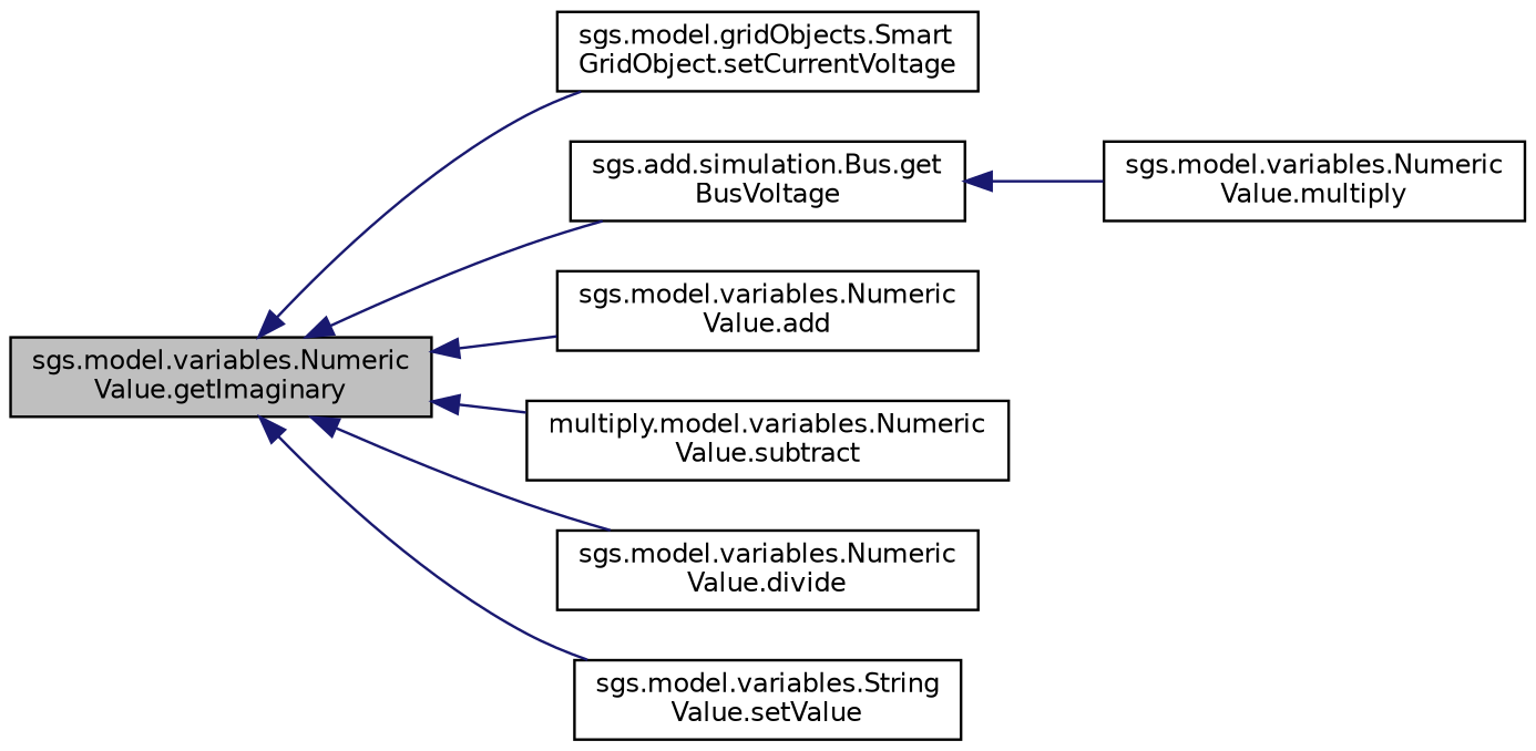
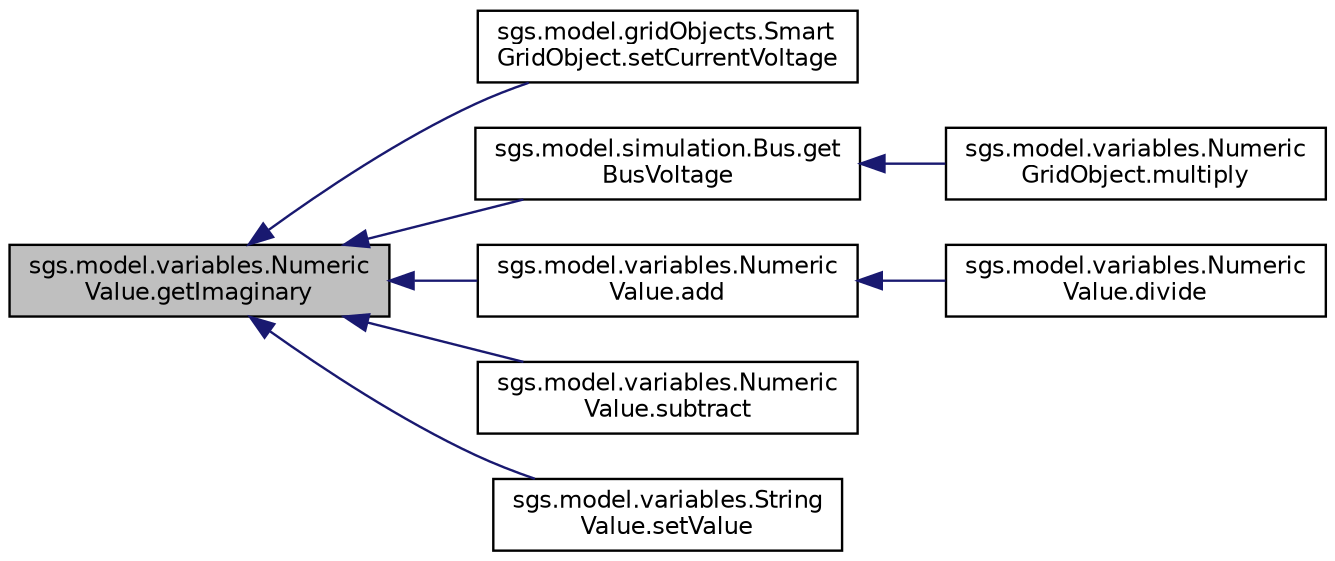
  digraph {
    rankdir=LR
    node [color=black fillcolor=white fontname=Helvetica fontsize=10 shape=record style=filled]
    edge [color=midnightblue dir=back fontname=Helvetica fontsize=10 labelfontname=Helvetica labelfontsize=10 style=solid]
    n1 [fillcolor=grey75 fontcolor=black height=0.2 label="sgs.model.variables.Numeric\lValue.getImaginary" width=0.4]
    n2 [height=0.2 label="sgs.model.gridObjects.Smart\lGridObject.setCurrentVoltage" width=0.4]
-   n3 [height=0.2 label="sgs.add.simulation.Bus.get\lBusVoltage" width=0.4]
+   n3 [height=0.2 label="sgs.model.simulation.Bus.get\lBusVoltage" width=0.4]
    n4 [height=0.2 label="sgs.model.variables.Numeric\lValue.add" width=0.4]
-   n5 [height=0.2 label="multiply.model.variables.Numeric\lValue.subtract" width=0.4]
+   n5 [height=0.2 label="sgs.model.variables.Numeric\lValue.subtract" width=0.4]
    n6 [height=0.2 label="sgs.model.variables.Numeric\lValue.divide" width=0.4]
    n7 [height=0.2 label="sgs.model.variables.String\lValue.setValue" width=0.4]
-   n8 [height=0.2 label="sgs.model.variables.Numeric\lValue.multiply" width=0.4]
+   n8 [height=0.2 label="sgs.model.variables.Numeric\lGridObject.multiply" width=0.4]
    n1 -> n2
    n1 -> n3
    n1 -> n4
    n1 -> n5
-   n1 -> n6
+   n4 -> n6
    n1 -> n7
    n3 -> n8
  }
